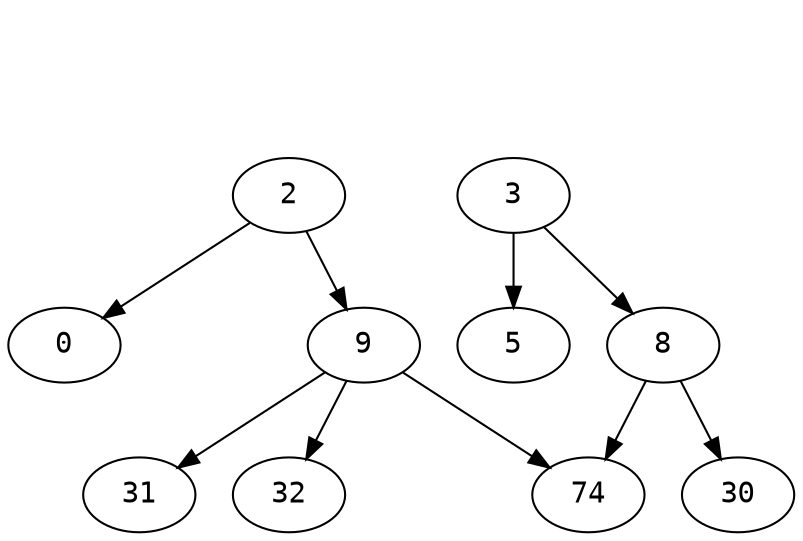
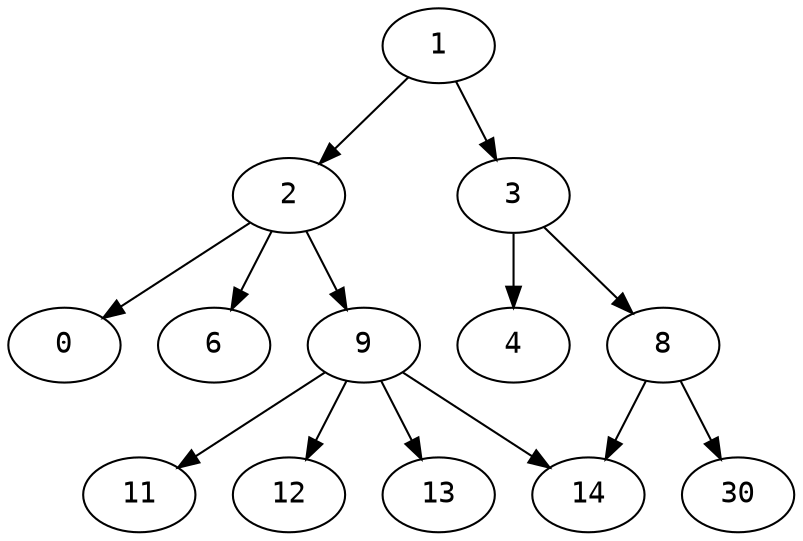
  digraph {
    fontname="DejaVu Sans Mono"
    node [fontname="DejaVu Sans Mono"]
    edge [fontname="DejaVu Sans Mono"]
+   1 [alpha=21.22]
    2 [alpha=40.78]
    3 [alpha=47.38]
    n4 [alpha=47.08 label=0]
+   6 [alpha=24.52]
    9 [alpha=20.72]
-   4 [alpha=36.69 label=5]
+   4 [alpha=36.69]
    8 [alpha=40.50]
-   14 [alpha=35.81 label=74]
-   11 [alpha=30.78 label=31]
-   12 [alpha=28.72 label=32]
+   14 [alpha=35.81]
+   11 [alpha=30.78]
+   12 [alpha=28.72]
+   13 [alpha=35.21]
    n13 [alpha=33.30 label=30]
+   1 -> 2
+   1 -> 3
    2 -> n4
+   2 -> 6
    2 -> 9
    3 -> 4
    3 -> 8
    9 -> 14
    9 -> 11
    9 -> 12
+   9 -> 13
    8 -> 14
    8 -> n13
  }
